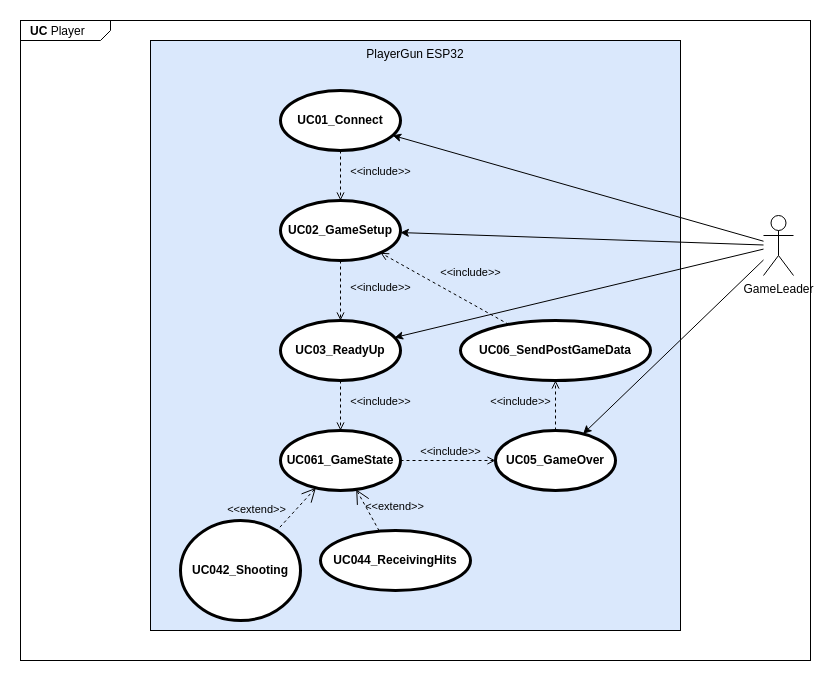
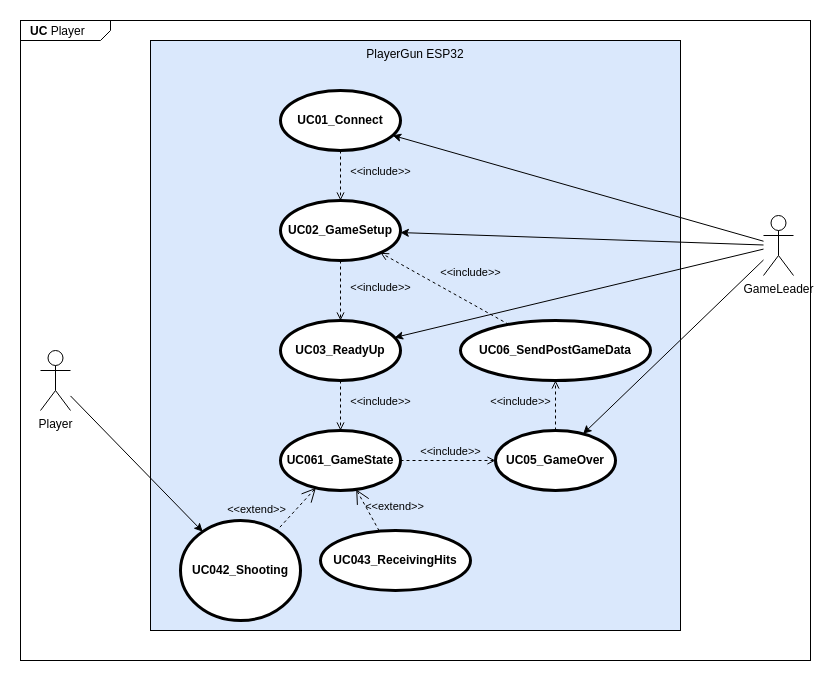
  <mxCell id="0" />
  <mxCell id="1" parent="0" />
  <mxCell id="2" value="&lt;p style=&quot;margin:0px;margin-top:4px;margin-left:10px;text-align:left;&quot;&gt;&lt;b&gt;UC &lt;/b&gt;Player&lt;/p&gt;" style="html=1;shape=mxgraph.sysml.package;xSize=90;align=left;spacingLeft=10;overflow=fill;recursiveResize=0;" vertex="1" parent="1"><mxGeometry x="20" y="20" width="790" height="640" as="geometry" /></mxCell>
  <mxCell id="3" value="PlayerGun ESP32" style="rounded=0;whiteSpace=wrap;html=1;verticalAlign=top;fillColor=#dae8fc;" vertex="1" parent="1"><mxGeometry x="150" y="40" width="530" height="590" as="geometry" /></mxCell>
+ <mxCell id="4" style="rounded=0;orthogonalLoop=1;jettySize=auto;html=1;" edge="1" parent="1" source="5" target="9"><mxGeometry relative="1" as="geometry" /></mxCell>
+ <mxCell id="5" value="Player" style="shape=umlActor;html=1;verticalLabelPosition=bottom;verticalAlign=top;align=center;" vertex="1" parent="1"><mxGeometry x="40" y="350" width="30" height="60" as="geometry" /></mxCell>
  <mxCell id="6" value="UC05_GameOver" style="shape=ellipse;html=1;strokeWidth=3;fontStyle=1;whiteSpace=wrap;align=center;perimeter=ellipsePerimeter;" vertex="1" parent="1"><mxGeometry x="495" y="430" width="120" height="60" as="geometry" /></mxCell>
  <mxCell id="7" value="UC06_SendPostGameData" style="shape=ellipse;html=1;strokeWidth=3;fontStyle=1;whiteSpace=wrap;align=center;perimeter=ellipsePerimeter;" vertex="1" parent="1"><mxGeometry x="460" y="320" width="190" height="60" as="geometry" /></mxCell>
- <mxCell id="8" value="UC044_ReceivingHits" style="shape=ellipse;html=1;strokeWidth=3;fontStyle=1;whiteSpace=wrap;align=center;perimeter=ellipsePerimeter;" vertex="1" parent="1"><mxGeometry x="320" y="530" width="150" height="60" as="geometry" /></mxCell>
+ <mxCell id="8" value="UC043_ReceivingHits" style="shape=ellipse;html=1;strokeWidth=3;fontStyle=1;whiteSpace=wrap;align=center;perimeter=ellipsePerimeter;" vertex="1" parent="1"><mxGeometry x="320" y="530" width="150" height="60" as="geometry" /></mxCell>
  <mxCell id="9" value="UC042_Shooting" style="shape=ellipse;html=1;strokeWidth=3;fontStyle=1;whiteSpace=wrap;align=center;perimeter=ellipsePerimeter;" vertex="1" parent="1"><mxGeometry x="180" y="520" width="120" height="100" as="geometry" /></mxCell>
  <mxCell id="10" value="UC061_GameState" style="shape=ellipse;html=1;strokeWidth=3;fontStyle=1;whiteSpace=wrap;align=center;perimeter=ellipsePerimeter;" vertex="1" parent="1"><mxGeometry x="280" y="430" width="120" height="60" as="geometry" /></mxCell>
  <mxCell id="11" value="UC03_ReadyUp" style="shape=ellipse;html=1;strokeWidth=3;fontStyle=1;whiteSpace=wrap;align=center;perimeter=ellipsePerimeter;" vertex="1" parent="1"><mxGeometry x="280" y="320" width="120" height="60" as="geometry" /></mxCell>
  <mxCell id="12" value="UC02_GameSetup" style="shape=ellipse;html=1;strokeWidth=3;fontStyle=1;whiteSpace=wrap;align=center;perimeter=ellipsePerimeter;" vertex="1" parent="1"><mxGeometry x="280" y="200" width="120" height="60" as="geometry" /></mxCell>
  <mxCell id="13" value="UC01_Connect" style="shape=ellipse;html=1;strokeWidth=3;fontStyle=1;whiteSpace=wrap;align=center;perimeter=ellipsePerimeter;" vertex="1" parent="1"><mxGeometry x="280" y="90" width="120" height="60" as="geometry" /></mxCell>
  <mxCell id="14" value="&amp;lt;&amp;lt;include&amp;gt;&amp;gt;" style="edgeStyle=none;html=1;endArrow=open;verticalAlign=bottom;dashed=1;labelBackgroundColor=none;rounded=0;" edge="1" parent="1" source="13" target="12"><mxGeometry x="0.2" y="40" width="160" relative="1" as="geometry"><mxPoint x="430" y="350" as="sourcePoint" /><mxPoint x="590" y="350" as="targetPoint" /><mxPoint as="offset" /></mxGeometry></mxCell>
  <mxCell id="15" value="&amp;lt;&amp;lt;include&amp;gt;&amp;gt;" style="edgeStyle=none;html=1;endArrow=open;verticalAlign=bottom;dashed=1;labelBackgroundColor=none;rounded=0;" edge="1" parent="1" source="12" target="11"><mxGeometry x="0.2" y="40" width="160" relative="1" as="geometry"><mxPoint x="409.17" y="280" as="sourcePoint" /><mxPoint x="409.17" y="330" as="targetPoint" /><mxPoint as="offset" /></mxGeometry></mxCell>
  <mxCell id="16" value="&amp;lt;&amp;lt;include&amp;gt;&amp;gt;" style="edgeStyle=none;html=1;endArrow=open;verticalAlign=bottom;dashed=1;labelBackgroundColor=none;rounded=0;" edge="1" parent="1" source="11" target="10"><mxGeometry x="0.2" y="40" width="160" relative="1" as="geometry"><mxPoint x="340" y="360" as="sourcePoint" /><mxPoint x="350" y="330" as="targetPoint" /><mxPoint as="offset" /></mxGeometry></mxCell>
  <mxCell id="17" value="&amp;lt;&amp;lt;extend&amp;gt;&amp;gt;" style="edgeStyle=none;html=1;startArrow=open;endArrow=none;startSize=12;verticalAlign=bottom;dashed=1;labelBackgroundColor=none;rounded=0;" edge="1" parent="1" source="10" target="9"><mxGeometry x="1" y="-24" width="160" relative="1" as="geometry"><mxPoint x="290" y="420" as="sourcePoint" /><mxPoint x="450" y="420" as="targetPoint" /><mxPoint x="-3" y="4" as="offset" /></mxGeometry></mxCell>
  <mxCell id="18" value="&amp;lt;&amp;lt;extend&amp;gt;&amp;gt;" style="edgeStyle=none;html=1;startArrow=open;endArrow=none;startSize=12;verticalAlign=bottom;dashed=1;labelBackgroundColor=none;rounded=0;" edge="1" parent="1" source="10" target="8"><mxGeometry x="0.715" y="21" width="160" relative="1" as="geometry"><mxPoint x="318" y="495" as="sourcePoint" /><mxPoint x="282" y="525" as="targetPoint" /><mxPoint as="offset" /></mxGeometry></mxCell>
  <mxCell id="19" value="&amp;lt;&amp;lt;include&amp;gt;&amp;gt;" style="edgeStyle=none;html=1;endArrow=open;verticalAlign=bottom;dashed=1;labelBackgroundColor=none;rounded=0;" edge="1" parent="1" source="10" target="6"><mxGeometry x="0.053" width="160" relative="1" as="geometry"><mxPoint x="350" y="390" as="sourcePoint" /><mxPoint x="350" y="440" as="targetPoint" /><mxPoint as="offset" /></mxGeometry></mxCell>
  <mxCell id="20" value="&amp;lt;&amp;lt;include&amp;gt;&amp;gt;" style="edgeStyle=none;html=1;endArrow=open;verticalAlign=bottom;dashed=1;labelBackgroundColor=none;rounded=0;" edge="1" parent="1" source="6" target="7"><mxGeometry x="-0.2" y="35" width="160" relative="1" as="geometry"><mxPoint x="410" y="470" as="sourcePoint" /><mxPoint x="505" y="470" as="targetPoint" /><mxPoint as="offset" /></mxGeometry></mxCell>
  <mxCell id="21" style="rounded=0;orthogonalLoop=1;jettySize=auto;html=1;" edge="1" parent="1" source="22" target="13"><mxGeometry relative="1" as="geometry" /></mxCell>
  <mxCell id="22" value="GameLeader" style="shape=umlActor;html=1;verticalLabelPosition=bottom;verticalAlign=top;align=center;" vertex="1" parent="1"><mxGeometry x="763" y="215" width="30" height="60" as="geometry" /></mxCell>
  <mxCell id="23" style="rounded=0;orthogonalLoop=1;jettySize=auto;html=1;" edge="1" parent="1" source="22" target="12"><mxGeometry relative="1" as="geometry"><mxPoint x="753" y="255" as="sourcePoint" /><mxPoint x="401" y="146" as="targetPoint" /></mxGeometry></mxCell>
  <mxCell id="24" style="rounded=0;orthogonalLoop=1;jettySize=auto;html=1;" edge="1" parent="1" source="22" target="11"><mxGeometry relative="1" as="geometry"><mxPoint x="768" y="297" as="sourcePoint" /><mxPoint x="410" y="280" as="targetPoint" /></mxGeometry></mxCell>
  <mxCell id="25" style="rounded=0;orthogonalLoop=1;jettySize=auto;html=1;" edge="1" parent="1" source="22" target="6"><mxGeometry relative="1" as="geometry"><mxPoint x="753" y="264" as="sourcePoint" /><mxPoint x="404" y="347" as="targetPoint" /></mxGeometry></mxCell>
  <mxCell id="26" value="&amp;lt;&amp;lt;include&amp;gt;&amp;gt;" style="edgeStyle=none;html=1;endArrow=open;verticalAlign=bottom;dashed=1;labelBackgroundColor=none;rounded=0;" edge="1" parent="1" source="7" target="12"><mxGeometry x="-0.252" y="-20" width="160" relative="1" as="geometry"><mxPoint x="520" y="300" as="sourcePoint" /><mxPoint x="520" y="250" as="targetPoint" /><mxPoint y="1" as="offset" /></mxGeometry></mxCell>
